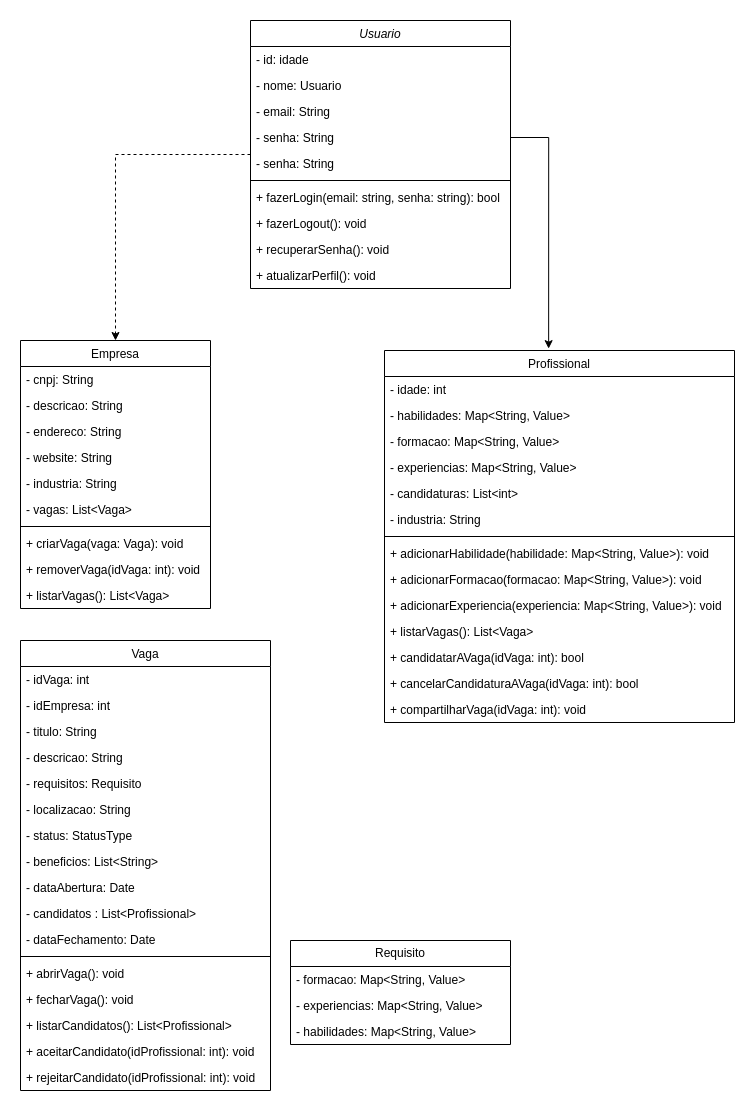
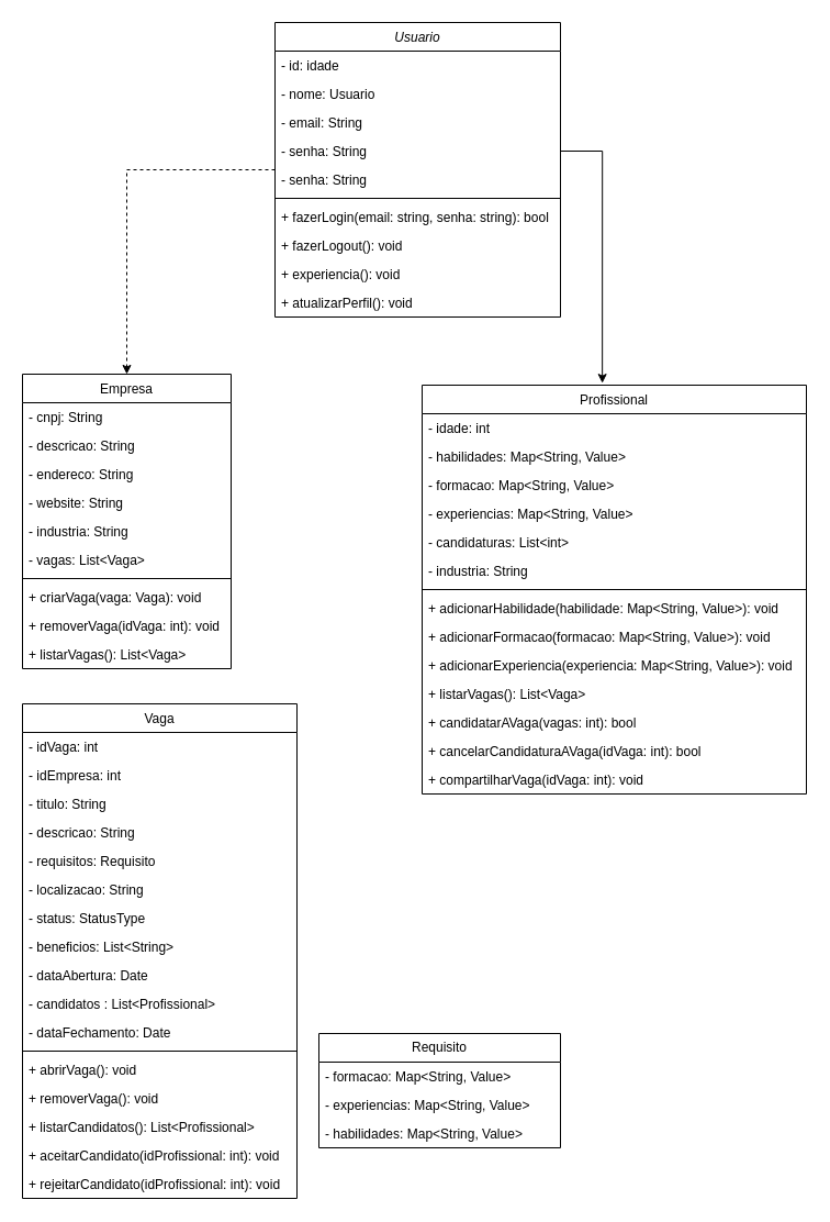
  <mxCell id="0" />
  <mxCell id="1" parent="0" />
  <mxCell id="2" style="edgeStyle=orthogonalEdgeStyle;rounded=0;orthogonalLoop=1;jettySize=auto;html=1;entryX=0.5;entryY=0;entryDx=0;entryDy=0;dashed=1;" parent="1" source="3" target="14" edge="1"><mxGeometry relative="1" as="geometry" /></mxCell>
  <mxCell id="3" value="Usuario" style="swimlane;fontStyle=2;align=center;verticalAlign=top;childLayout=stackLayout;horizontal=1;startSize=26;horizontalStack=0;resizeParent=1;resizeLast=0;collapsible=1;marginBottom=0;rounded=0;shadow=0;strokeWidth=1;" parent="1" vertex="1"><mxGeometry x="250" y="20" width="260" height="268" as="geometry"><mxRectangle x="230" y="140" width="160" height="26" as="alternateBounds" /></mxGeometry></mxCell>
  <mxCell id="4" value="- id: idade" style="text;align=left;verticalAlign=top;spacingLeft=4;spacingRight=4;overflow=hidden;rotatable=0;points=[[0,0.5],[1,0.5]];portConstraint=eastwest;" parent="3" vertex="1"><mxGeometry y="26" width="260" height="26" as="geometry" /></mxCell>
  <mxCell id="5" value="- nome: Usuario" style="text;align=left;verticalAlign=top;spacingLeft=4;spacingRight=4;overflow=hidden;rotatable=0;points=[[0,0.5],[1,0.5]];portConstraint=eastwest;" parent="3" vertex="1"><mxGeometry y="52" width="260" height="26" as="geometry" /></mxCell>
  <mxCell id="6" value="- email: String" style="text;align=left;verticalAlign=top;spacingLeft=4;spacingRight=4;overflow=hidden;rotatable=0;points=[[0,0.5],[1,0.5]];portConstraint=eastwest;rounded=0;shadow=0;html=0;" parent="3" vertex="1"><mxGeometry y="78" width="260" height="26" as="geometry" /></mxCell>
  <mxCell id="7" value="- senha: String" style="text;align=left;verticalAlign=top;spacingLeft=4;spacingRight=4;overflow=hidden;rotatable=0;points=[[0,0.5],[1,0.5]];portConstraint=eastwest;rounded=0;shadow=0;html=0;" parent="3" vertex="1"><mxGeometry y="104" width="260" height="26" as="geometry" /></mxCell>
  <mxCell id="8" value="- senha: String" style="text;align=left;verticalAlign=top;spacingLeft=4;spacingRight=4;overflow=hidden;rotatable=0;points=[[0,0.5],[1,0.5]];portConstraint=eastwest;rounded=0;shadow=0;html=0;" parent="3" vertex="1"><mxGeometry y="130" width="260" height="26" as="geometry" /></mxCell>
  <mxCell id="9" value="" style="line;html=1;strokeWidth=1;align=left;verticalAlign=middle;spacingTop=-1;spacingLeft=3;spacingRight=3;rotatable=0;labelPosition=right;points=[];portConstraint=eastwest;" parent="3" vertex="1"><mxGeometry y="156" width="260" height="8" as="geometry" /></mxCell>
  <mxCell id="10" value="+ fazerLogin(email: string, senha: string): bool " style="text;align=left;verticalAlign=top;spacingLeft=4;spacingRight=4;overflow=hidden;rotatable=0;points=[[0,0.5],[1,0.5]];portConstraint=eastwest;rounded=0;shadow=0;html=0;" parent="3" vertex="1"><mxGeometry y="164" width="260" height="26" as="geometry" /></mxCell>
  <mxCell id="11" value="+ fazerLogout(): void  " style="text;align=left;verticalAlign=top;spacingLeft=4;spacingRight=4;overflow=hidden;rotatable=0;points=[[0,0.5],[1,0.5]];portConstraint=eastwest;rounded=0;shadow=0;html=0;" parent="3" vertex="1"><mxGeometry y="190" width="260" height="26" as="geometry" /></mxCell>
- <mxCell id="12" value="+ recuperarSenha(): void" style="text;align=left;verticalAlign=top;spacingLeft=4;spacingRight=4;overflow=hidden;rotatable=0;points=[[0,0.5],[1,0.5]];portConstraint=eastwest;rounded=0;shadow=0;html=0;" parent="3" vertex="1"><mxGeometry y="216" width="260" height="26" as="geometry" /></mxCell>
+ <mxCell id="12" value="+ experiencia(): void" style="text;align=left;verticalAlign=top;spacingLeft=4;spacingRight=4;overflow=hidden;rotatable=0;points=[[0,0.5],[1,0.5]];portConstraint=eastwest;rounded=0;shadow=0;html=0;" parent="3" vertex="1"><mxGeometry y="216" width="260" height="26" as="geometry" /></mxCell>
  <mxCell id="13" value="+ atualizarPerfil(): void" style="text;align=left;verticalAlign=top;spacingLeft=4;spacingRight=4;overflow=hidden;rotatable=0;points=[[0,0.5],[1,0.5]];portConstraint=eastwest;rounded=0;shadow=0;html=0;" parent="3" vertex="1"><mxGeometry y="242" width="260" height="26" as="geometry" /></mxCell>
  <mxCell id="14" value="Empresa" style="swimlane;fontStyle=0;align=center;verticalAlign=top;childLayout=stackLayout;horizontal=1;startSize=26;horizontalStack=0;resizeParent=1;resizeLast=0;collapsible=1;marginBottom=0;rounded=0;shadow=0;strokeWidth=1;" parent="1" vertex="1"><mxGeometry x="20" y="340" width="190" height="268" as="geometry"><mxRectangle x="130" y="380" width="160" height="26" as="alternateBounds" /></mxGeometry></mxCell>
  <mxCell id="15" value="- cnpj: String" style="text;align=left;verticalAlign=top;spacingLeft=4;spacingRight=4;overflow=hidden;rotatable=0;points=[[0,0.5],[1,0.5]];portConstraint=eastwest;" parent="14" vertex="1"><mxGeometry y="26" width="190" height="26" as="geometry" /></mxCell>
  <mxCell id="16" value="- descricao: String" style="text;align=left;verticalAlign=top;spacingLeft=4;spacingRight=4;overflow=hidden;rotatable=0;points=[[0,0.5],[1,0.5]];portConstraint=eastwest;" parent="14" vertex="1"><mxGeometry y="52" width="190" height="26" as="geometry" /></mxCell>
  <mxCell id="17" value="- endereco: String" style="text;align=left;verticalAlign=top;spacingLeft=4;spacingRight=4;overflow=hidden;rotatable=0;points=[[0,0.5],[1,0.5]];portConstraint=eastwest;rounded=0;shadow=0;html=0;" parent="14" vertex="1"><mxGeometry y="78" width="190" height="26" as="geometry" /></mxCell>
  <mxCell id="18" value="- website: String" style="text;align=left;verticalAlign=top;spacingLeft=4;spacingRight=4;overflow=hidden;rotatable=0;points=[[0,0.5],[1,0.5]];portConstraint=eastwest;rounded=0;shadow=0;html=0;" parent="14" vertex="1"><mxGeometry y="104" width="190" height="26" as="geometry" /></mxCell>
  <mxCell id="19" value="- industria: String" style="text;align=left;verticalAlign=top;spacingLeft=4;spacingRight=4;overflow=hidden;rotatable=0;points=[[0,0.5],[1,0.5]];portConstraint=eastwest;rounded=0;shadow=0;html=0;" parent="14" vertex="1"><mxGeometry y="130" width="190" height="26" as="geometry" /></mxCell>
  <mxCell id="20" value="- vagas: List&lt;Vaga&gt;" style="text;align=left;verticalAlign=top;spacingLeft=4;spacingRight=4;overflow=hidden;rotatable=0;points=[[0,0.5],[1,0.5]];portConstraint=eastwest;rounded=0;shadow=0;html=0;" parent="14" vertex="1"><mxGeometry y="156" width="190" height="26" as="geometry" /></mxCell>
  <mxCell id="21" value="" style="line;html=1;strokeWidth=1;align=left;verticalAlign=middle;spacingTop=-1;spacingLeft=3;spacingRight=3;rotatable=0;labelPosition=right;points=[];portConstraint=eastwest;" parent="14" vertex="1"><mxGeometry y="182" width="190" height="8" as="geometry" /></mxCell>
  <mxCell id="22" value="+ criarVaga(vaga: Vaga): void&#10;" style="text;align=left;verticalAlign=top;spacingLeft=4;spacingRight=4;overflow=hidden;rotatable=0;points=[[0,0.5],[1,0.5]];portConstraint=eastwest;rounded=0;shadow=0;html=0;" parent="14" vertex="1"><mxGeometry y="190" width="190" height="26" as="geometry" /></mxCell>
  <mxCell id="23" value="+ removerVaga(idVaga: int): void " style="text;align=left;verticalAlign=top;spacingLeft=4;spacingRight=4;overflow=hidden;rotatable=0;points=[[0,0.5],[1,0.5]];portConstraint=eastwest;rounded=0;shadow=0;html=0;" parent="14" vertex="1"><mxGeometry y="216" width="190" height="26" as="geometry" /></mxCell>
  <mxCell id="24" value="+ listarVagas(): List&lt;Vaga&gt;" style="text;align=left;verticalAlign=top;spacingLeft=4;spacingRight=4;overflow=hidden;rotatable=0;points=[[0,0.5],[1,0.5]];portConstraint=eastwest;rounded=0;shadow=0;html=0;" parent="14" vertex="1"><mxGeometry y="242" width="190" height="26" as="geometry" /></mxCell>
  <mxCell id="25" value="Profissional" style="swimlane;fontStyle=0;align=center;verticalAlign=top;childLayout=stackLayout;horizontal=1;startSize=26;horizontalStack=0;resizeParent=1;resizeLast=0;collapsible=1;marginBottom=0;rounded=0;shadow=0;strokeWidth=1;" parent="1" vertex="1"><mxGeometry x="384" y="350" width="350" height="372" as="geometry"><mxRectangle x="130" y="380" width="160" height="26" as="alternateBounds" /></mxGeometry></mxCell>
  <mxCell id="26" value="- idade: int" style="text;align=left;verticalAlign=top;spacingLeft=4;spacingRight=4;overflow=hidden;rotatable=0;points=[[0,0.5],[1,0.5]];portConstraint=eastwest;rounded=0;shadow=0;html=0;" parent="25" vertex="1"><mxGeometry y="26" width="350" height="26" as="geometry" /></mxCell>
  <mxCell id="27" value="- habilidades: Map&lt;String, Value&gt;" style="text;align=left;verticalAlign=top;spacingLeft=4;spacingRight=4;overflow=hidden;rotatable=0;points=[[0,0.5],[1,0.5]];portConstraint=eastwest;rounded=0;shadow=0;html=0;" parent="25" vertex="1"><mxGeometry y="52" width="350" height="26" as="geometry" /></mxCell>
  <mxCell id="28" value="- formacao: Map&lt;String, Value&gt;" style="text;align=left;verticalAlign=top;spacingLeft=4;spacingRight=4;overflow=hidden;rotatable=0;points=[[0,0.5],[1,0.5]];portConstraint=eastwest;rounded=0;shadow=0;html=0;" parent="25" vertex="1"><mxGeometry y="78" width="350" height="26" as="geometry" /></mxCell>
  <mxCell id="29" value="- experiencias: Map&lt;String, Value&gt;" style="text;align=left;verticalAlign=top;spacingLeft=4;spacingRight=4;overflow=hidden;rotatable=0;points=[[0,0.5],[1,0.5]];portConstraint=eastwest;rounded=0;shadow=0;html=0;" parent="25" vertex="1"><mxGeometry y="104" width="350" height="26" as="geometry" /></mxCell>
  <mxCell id="30" value="- candidaturas: List&lt;int&gt;" style="text;align=left;verticalAlign=top;spacingLeft=4;spacingRight=4;overflow=hidden;rotatable=0;points=[[0,0.5],[1,0.5]];portConstraint=eastwest;rounded=0;shadow=0;html=0;" parent="25" vertex="1"><mxGeometry y="130" width="350" height="26" as="geometry" /></mxCell>
  <mxCell id="31" value="- industria: String" style="text;align=left;verticalAlign=top;spacingLeft=4;spacingRight=4;overflow=hidden;rotatable=0;points=[[0,0.5],[1,0.5]];portConstraint=eastwest;rounded=0;shadow=0;html=0;" parent="25" vertex="1"><mxGeometry y="156" width="350" height="26" as="geometry" /></mxCell>
  <mxCell id="32" value="" style="line;html=1;strokeWidth=1;align=left;verticalAlign=middle;spacingTop=-1;spacingLeft=3;spacingRight=3;rotatable=0;labelPosition=right;points=[];portConstraint=eastwest;" parent="25" vertex="1"><mxGeometry y="182" width="350" height="8" as="geometry" /></mxCell>
  <mxCell id="33" value="+ adicionarHabilidade(habilidade: Map&lt;String, Value&gt;): void&#10;" style="text;align=left;verticalAlign=top;spacingLeft=4;spacingRight=4;overflow=hidden;rotatable=0;points=[[0,0.5],[1,0.5]];portConstraint=eastwest;rounded=0;shadow=0;html=0;" parent="25" vertex="1"><mxGeometry y="190" width="350" height="26" as="geometry" /></mxCell>
  <mxCell id="34" value="+ adicionarFormacao(formacao: Map&lt;String, Value&gt;): void&#10;" style="text;align=left;verticalAlign=top;spacingLeft=4;spacingRight=4;overflow=hidden;rotatable=0;points=[[0,0.5],[1,0.5]];portConstraint=eastwest;rounded=0;shadow=0;html=0;" parent="25" vertex="1"><mxGeometry y="216" width="350" height="26" as="geometry" /></mxCell>
  <mxCell id="35" value="+ adicionarExperiencia(experiencia: Map&lt;String, Value&gt;): void&#10;" style="text;align=left;verticalAlign=top;spacingLeft=4;spacingRight=4;overflow=hidden;rotatable=0;points=[[0,0.5],[1,0.5]];portConstraint=eastwest;rounded=0;shadow=0;html=0;" parent="25" vertex="1"><mxGeometry y="242" width="350" height="26" as="geometry" /></mxCell>
  <mxCell id="36" value="+ listarVagas(): List&lt;Vaga&gt;" style="text;align=left;verticalAlign=top;spacingLeft=4;spacingRight=4;overflow=hidden;rotatable=0;points=[[0,0.5],[1,0.5]];portConstraint=eastwest;rounded=0;shadow=0;html=0;" parent="25" vertex="1"><mxGeometry y="268" width="350" height="26" as="geometry" /></mxCell>
- <mxCell id="37" value="+ candidatarAVaga(idVaga: int): bool " style="text;align=left;verticalAlign=top;spacingLeft=4;spacingRight=4;overflow=hidden;rotatable=0;points=[[0,0.5],[1,0.5]];portConstraint=eastwest;rounded=0;shadow=0;html=0;" parent="25" vertex="1"><mxGeometry y="294" width="350" height="26" as="geometry" /></mxCell>
+ <mxCell id="37" value="+ candidatarAVaga(vagas: int): bool " style="text;align=left;verticalAlign=top;spacingLeft=4;spacingRight=4;overflow=hidden;rotatable=0;points=[[0,0.5],[1,0.5]];portConstraint=eastwest;rounded=0;shadow=0;html=0;" parent="25" vertex="1"><mxGeometry y="294" width="350" height="26" as="geometry" /></mxCell>
  <mxCell id="38" value="+ cancelarCandidaturaAVaga(idVaga: int): bool " style="text;align=left;verticalAlign=top;spacingLeft=4;spacingRight=4;overflow=hidden;rotatable=0;points=[[0,0.5],[1,0.5]];portConstraint=eastwest;rounded=0;shadow=0;html=0;" parent="25" vertex="1"><mxGeometry y="320" width="350" height="26" as="geometry" /></mxCell>
  <mxCell id="39" value="+ compartilharVaga(idVaga: int): void" style="text;align=left;verticalAlign=top;spacingLeft=4;spacingRight=4;overflow=hidden;rotatable=0;points=[[0,0.5],[1,0.5]];portConstraint=eastwest;rounded=0;shadow=0;html=0;" parent="25" vertex="1"><mxGeometry y="346" width="350" height="26" as="geometry" /></mxCell>
  <mxCell id="40" value="Vaga" style="swimlane;fontStyle=0;align=center;verticalAlign=top;childLayout=stackLayout;horizontal=1;startSize=26;horizontalStack=0;resizeParent=1;resizeLast=0;collapsible=1;marginBottom=0;rounded=0;shadow=0;strokeWidth=1;" parent="1" vertex="1"><mxGeometry x="20" y="640" width="250" height="450" as="geometry"><mxRectangle x="130" y="380" width="160" height="26" as="alternateBounds" /></mxGeometry></mxCell>
  <mxCell id="41" value="- idVaga: int" style="text;align=left;verticalAlign=top;spacingLeft=4;spacingRight=4;overflow=hidden;rotatable=0;points=[[0,0.5],[1,0.5]];portConstraint=eastwest;" parent="40" vertex="1"><mxGeometry y="26" width="250" height="26" as="geometry" /></mxCell>
  <mxCell id="42" value="- idEmpresa: int" style="text;align=left;verticalAlign=top;spacingLeft=4;spacingRight=4;overflow=hidden;rotatable=0;points=[[0,0.5],[1,0.5]];portConstraint=eastwest;rounded=0;shadow=0;html=0;" parent="40" vertex="1"><mxGeometry y="52" width="250" height="26" as="geometry" /></mxCell>
  <mxCell id="43" value="- titulo: String" style="text;align=left;verticalAlign=top;spacingLeft=4;spacingRight=4;overflow=hidden;rotatable=0;points=[[0,0.5],[1,0.5]];portConstraint=eastwest;" parent="40" vertex="1"><mxGeometry y="78" width="250" height="26" as="geometry" /></mxCell>
  <mxCell id="44" value="- descricao: String" style="text;align=left;verticalAlign=top;spacingLeft=4;spacingRight=4;overflow=hidden;rotatable=0;points=[[0,0.5],[1,0.5]];portConstraint=eastwest;rounded=0;shadow=0;html=0;" parent="40" vertex="1"><mxGeometry y="104" width="250" height="26" as="geometry" /></mxCell>
  <mxCell id="45" value="- requisitos: Requisito" style="text;align=left;verticalAlign=top;spacingLeft=4;spacingRight=4;overflow=hidden;rotatable=0;points=[[0,0.5],[1,0.5]];portConstraint=eastwest;rounded=0;shadow=0;html=0;" parent="40" vertex="1"><mxGeometry y="130" width="250" height="26" as="geometry" /></mxCell>
  <mxCell id="46" value="- localizacao: String" style="text;align=left;verticalAlign=top;spacingLeft=4;spacingRight=4;overflow=hidden;rotatable=0;points=[[0,0.5],[1,0.5]];portConstraint=eastwest;rounded=0;shadow=0;html=0;" parent="40" vertex="1"><mxGeometry y="156" width="250" height="26" as="geometry" /></mxCell>
  <mxCell id="47" value="- status: StatusType" style="text;align=left;verticalAlign=top;spacingLeft=4;spacingRight=4;overflow=hidden;rotatable=0;points=[[0,0.5],[1,0.5]];portConstraint=eastwest;rounded=0;shadow=0;html=0;" parent="40" vertex="1"><mxGeometry y="182" width="250" height="26" as="geometry" /></mxCell>
  <mxCell id="48" value="- beneficios: List&lt;String&gt;" style="text;align=left;verticalAlign=top;spacingLeft=4;spacingRight=4;overflow=hidden;rotatable=0;points=[[0,0.5],[1,0.5]];portConstraint=eastwest;rounded=0;shadow=0;html=0;" parent="40" vertex="1"><mxGeometry y="208" width="250" height="26" as="geometry" /></mxCell>
  <mxCell id="49" value="- dataAbertura: Date" style="text;align=left;verticalAlign=top;spacingLeft=4;spacingRight=4;overflow=hidden;rotatable=0;points=[[0,0.5],[1,0.5]];portConstraint=eastwest;rounded=0;shadow=0;html=0;" parent="40" vertex="1"><mxGeometry y="234" width="250" height="26" as="geometry" /></mxCell>
  <mxCell id="50" value="- candidatos : List&lt;Profissional&gt;" style="text;align=left;verticalAlign=top;spacingLeft=4;spacingRight=4;overflow=hidden;rotatable=0;points=[[0,0.5],[1,0.5]];portConstraint=eastwest;rounded=0;shadow=0;html=0;" parent="40" vertex="1"><mxGeometry y="260" width="250" height="26" as="geometry" /></mxCell>
  <mxCell id="51" value="- dataFechamento: Date" style="text;align=left;verticalAlign=top;spacingLeft=4;spacingRight=4;overflow=hidden;rotatable=0;points=[[0,0.5],[1,0.5]];portConstraint=eastwest;rounded=0;shadow=0;html=0;" parent="40" vertex="1"><mxGeometry y="286" width="250" height="26" as="geometry" /></mxCell>
  <mxCell id="52" value="" style="line;html=1;strokeWidth=1;align=left;verticalAlign=middle;spacingTop=-1;spacingLeft=3;spacingRight=3;rotatable=0;labelPosition=right;points=[];portConstraint=eastwest;" parent="40" vertex="1"><mxGeometry y="312" width="250" height="8" as="geometry" /></mxCell>
  <mxCell id="53" value="+ abrirVaga(): void " style="text;align=left;verticalAlign=top;spacingLeft=4;spacingRight=4;overflow=hidden;rotatable=0;points=[[0,0.5],[1,0.5]];portConstraint=eastwest;rounded=0;shadow=0;html=0;" parent="40" vertex="1"><mxGeometry y="320" width="250" height="26" as="geometry" /></mxCell>
- <mxCell id="54" value="+ fecharVaga(): void " style="text;align=left;verticalAlign=top;spacingLeft=4;spacingRight=4;overflow=hidden;rotatable=0;points=[[0,0.5],[1,0.5]];portConstraint=eastwest;rounded=0;shadow=0;html=0;" parent="40" vertex="1"><mxGeometry y="346" width="250" height="26" as="geometry" /></mxCell>
+ <mxCell id="54" value="+ removerVaga(): void " style="text;align=left;verticalAlign=top;spacingLeft=4;spacingRight=4;overflow=hidden;rotatable=0;points=[[0,0.5],[1,0.5]];portConstraint=eastwest;rounded=0;shadow=0;html=0;" parent="40" vertex="1"><mxGeometry y="346" width="250" height="26" as="geometry" /></mxCell>
  <mxCell id="55" value="+ listarCandidatos(): List&lt;Profissional&gt;" style="text;align=left;verticalAlign=top;spacingLeft=4;spacingRight=4;overflow=hidden;rotatable=0;points=[[0,0.5],[1,0.5]];portConstraint=eastwest;rounded=0;shadow=0;html=0;" parent="40" vertex="1"><mxGeometry y="372" width="250" height="26" as="geometry" /></mxCell>
  <mxCell id="56" value=" + aceitarCandidato(idProfissional: int): void " style="text;align=left;verticalAlign=top;spacingLeft=4;spacingRight=4;overflow=hidden;rotatable=0;points=[[0,0.5],[1,0.5]];portConstraint=eastwest;rounded=0;shadow=0;html=0;" parent="40" vertex="1"><mxGeometry y="398" width="250" height="26" as="geometry" /></mxCell>
  <mxCell id="57" value="+ rejeitarCandidato(idProfissional: int): void" style="text;align=left;verticalAlign=top;spacingLeft=4;spacingRight=4;overflow=hidden;rotatable=0;points=[[0,0.5],[1,0.5]];portConstraint=eastwest;rounded=0;shadow=0;html=0;" parent="40" vertex="1"><mxGeometry y="424" width="250" height="26" as="geometry" /></mxCell>
  <mxCell id="58" style="edgeStyle=orthogonalEdgeStyle;rounded=0;orthogonalLoop=1;jettySize=auto;html=1;entryX=0.469;entryY=-0.005;entryDx=0;entryDy=0;entryPerimeter=0;" parent="1" source="7" target="25" edge="1"><mxGeometry relative="1" as="geometry" /></mxCell>
  <mxCell id="59" value="Requisito" style="swimlane;fontStyle=0;childLayout=stackLayout;horizontal=1;startSize=26;fillColor=none;horizontalStack=0;resizeParent=1;resizeParentMax=0;resizeLast=0;collapsible=1;marginBottom=0;whiteSpace=wrap;html=1;" vertex="1" parent="1"><mxGeometry x="290" y="940" width="220" height="104" as="geometry" /></mxCell>
  <mxCell id="60" value="- formacao: Map&lt;String, Value&gt;" style="text;align=left;verticalAlign=top;spacingLeft=4;spacingRight=4;overflow=hidden;rotatable=0;points=[[0,0.5],[1,0.5]];portConstraint=eastwest;rounded=0;shadow=0;html=0;" vertex="1" parent="59"><mxGeometry y="26" width="220" height="26" as="geometry" /></mxCell>
  <mxCell id="61" value="- experiencias: Map&lt;String, Value&gt;" style="text;align=left;verticalAlign=top;spacingLeft=4;spacingRight=4;overflow=hidden;rotatable=0;points=[[0,0.5],[1,0.5]];portConstraint=eastwest;rounded=0;shadow=0;html=0;" vertex="1" parent="59"><mxGeometry y="52" width="220" height="26" as="geometry" /></mxCell>
  <mxCell id="62" value="- habilidades: Map&lt;String, Value&gt;" style="text;align=left;verticalAlign=top;spacingLeft=4;spacingRight=4;overflow=hidden;rotatable=0;points=[[0,0.5],[1,0.5]];portConstraint=eastwest;rounded=0;shadow=0;html=0;" vertex="1" parent="59"><mxGeometry y="78" width="220" height="26" as="geometry" /></mxCell>
